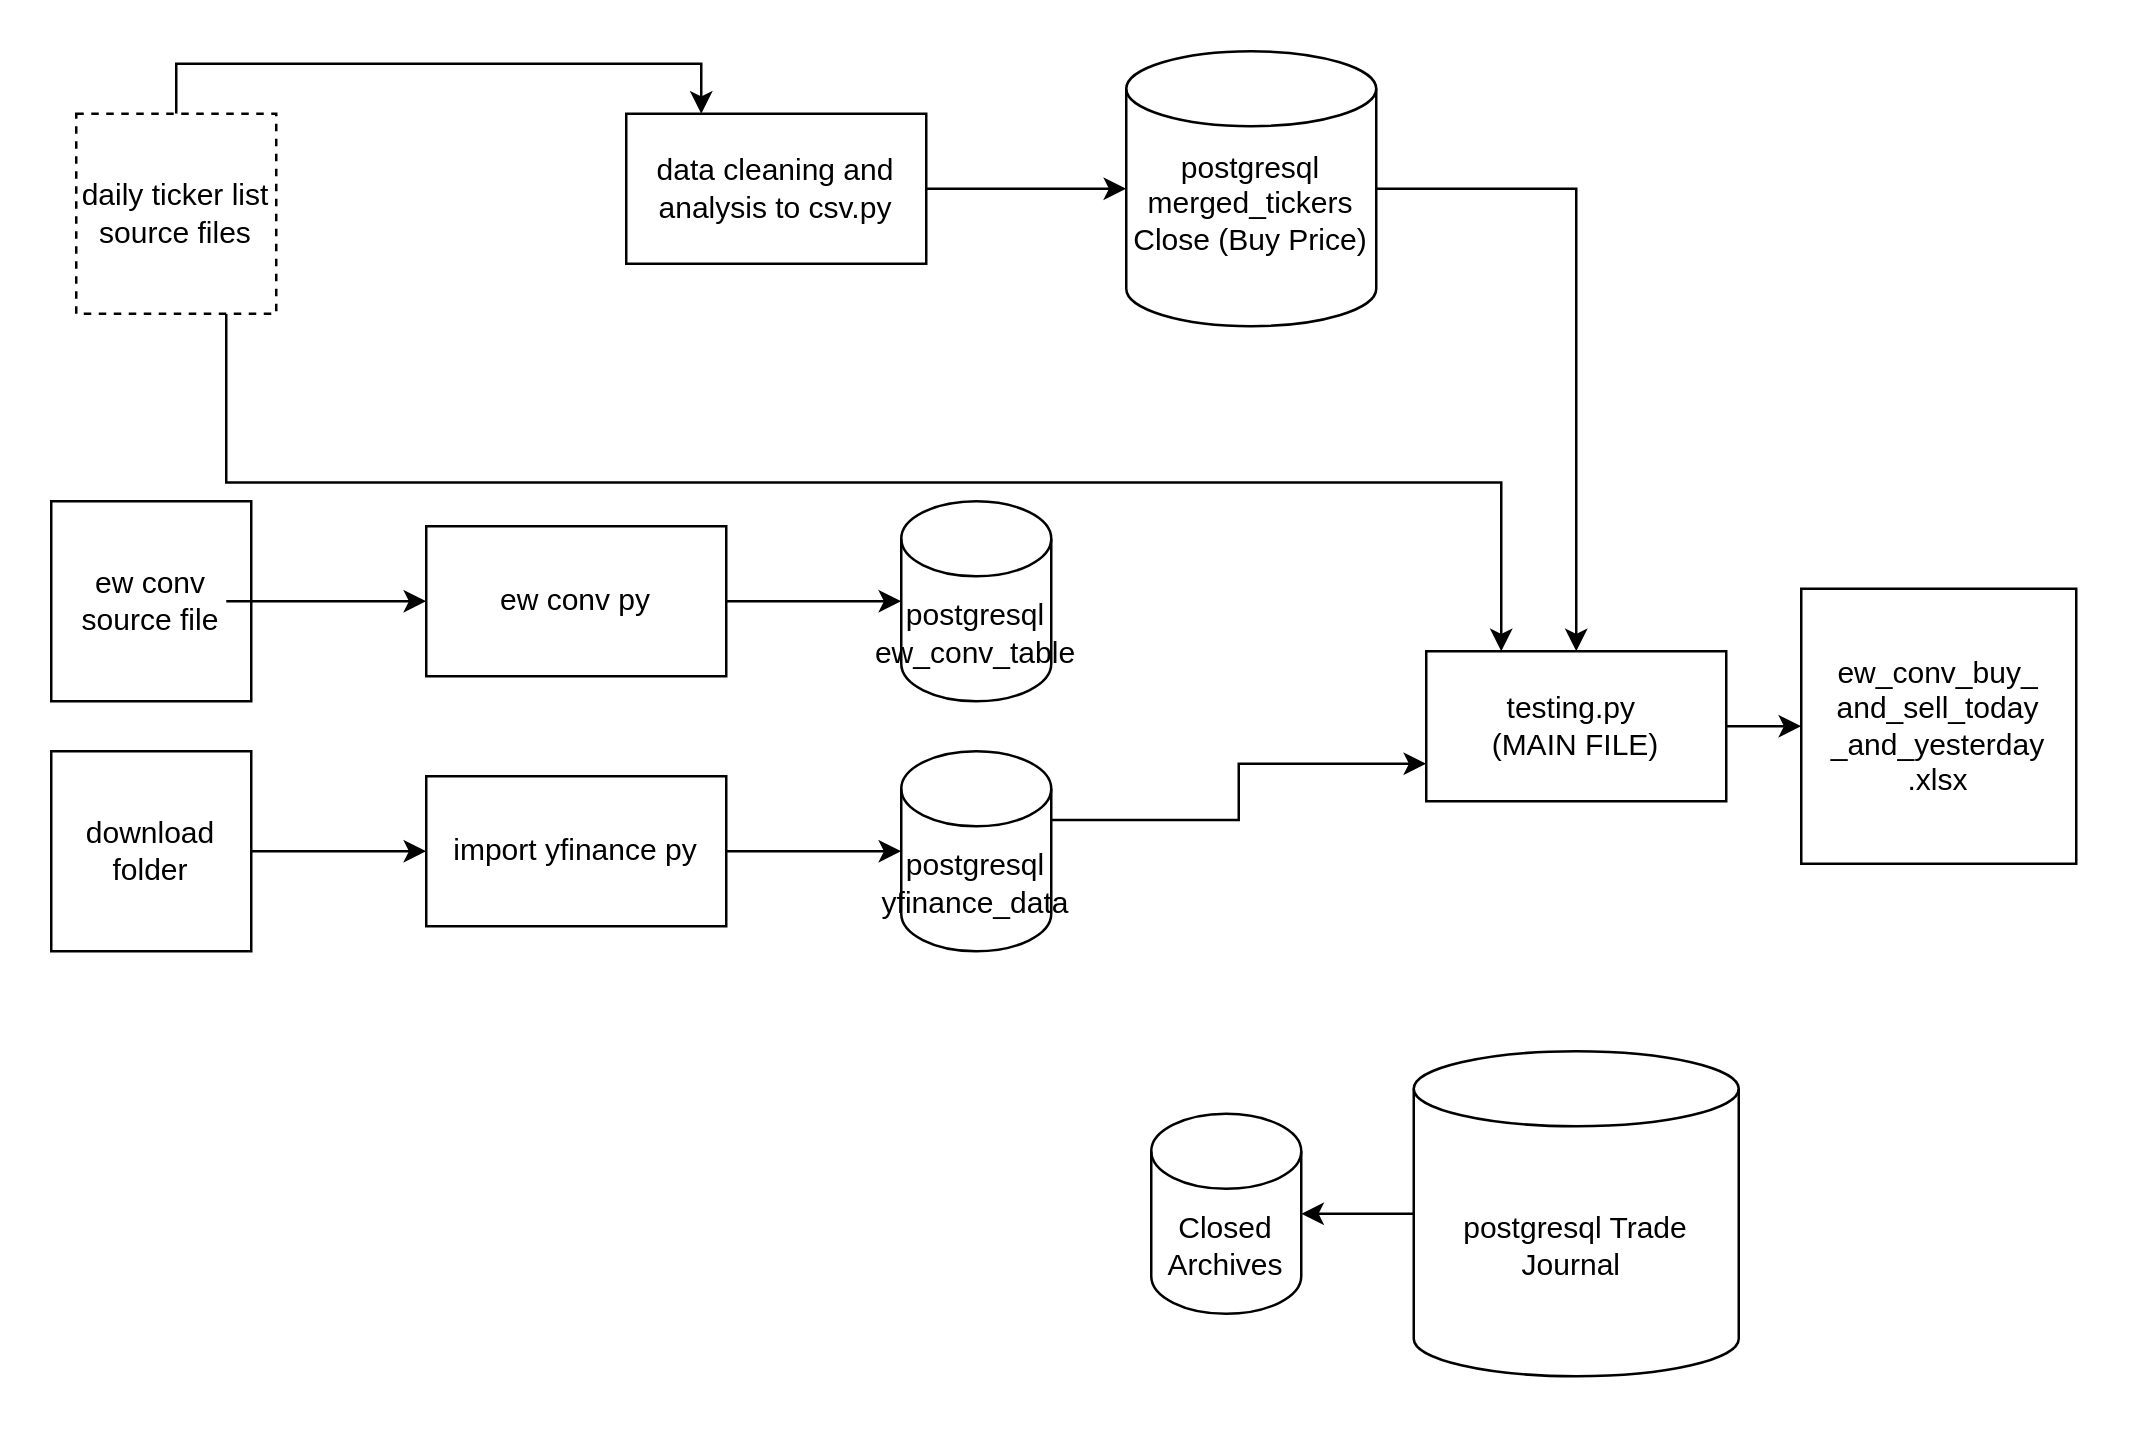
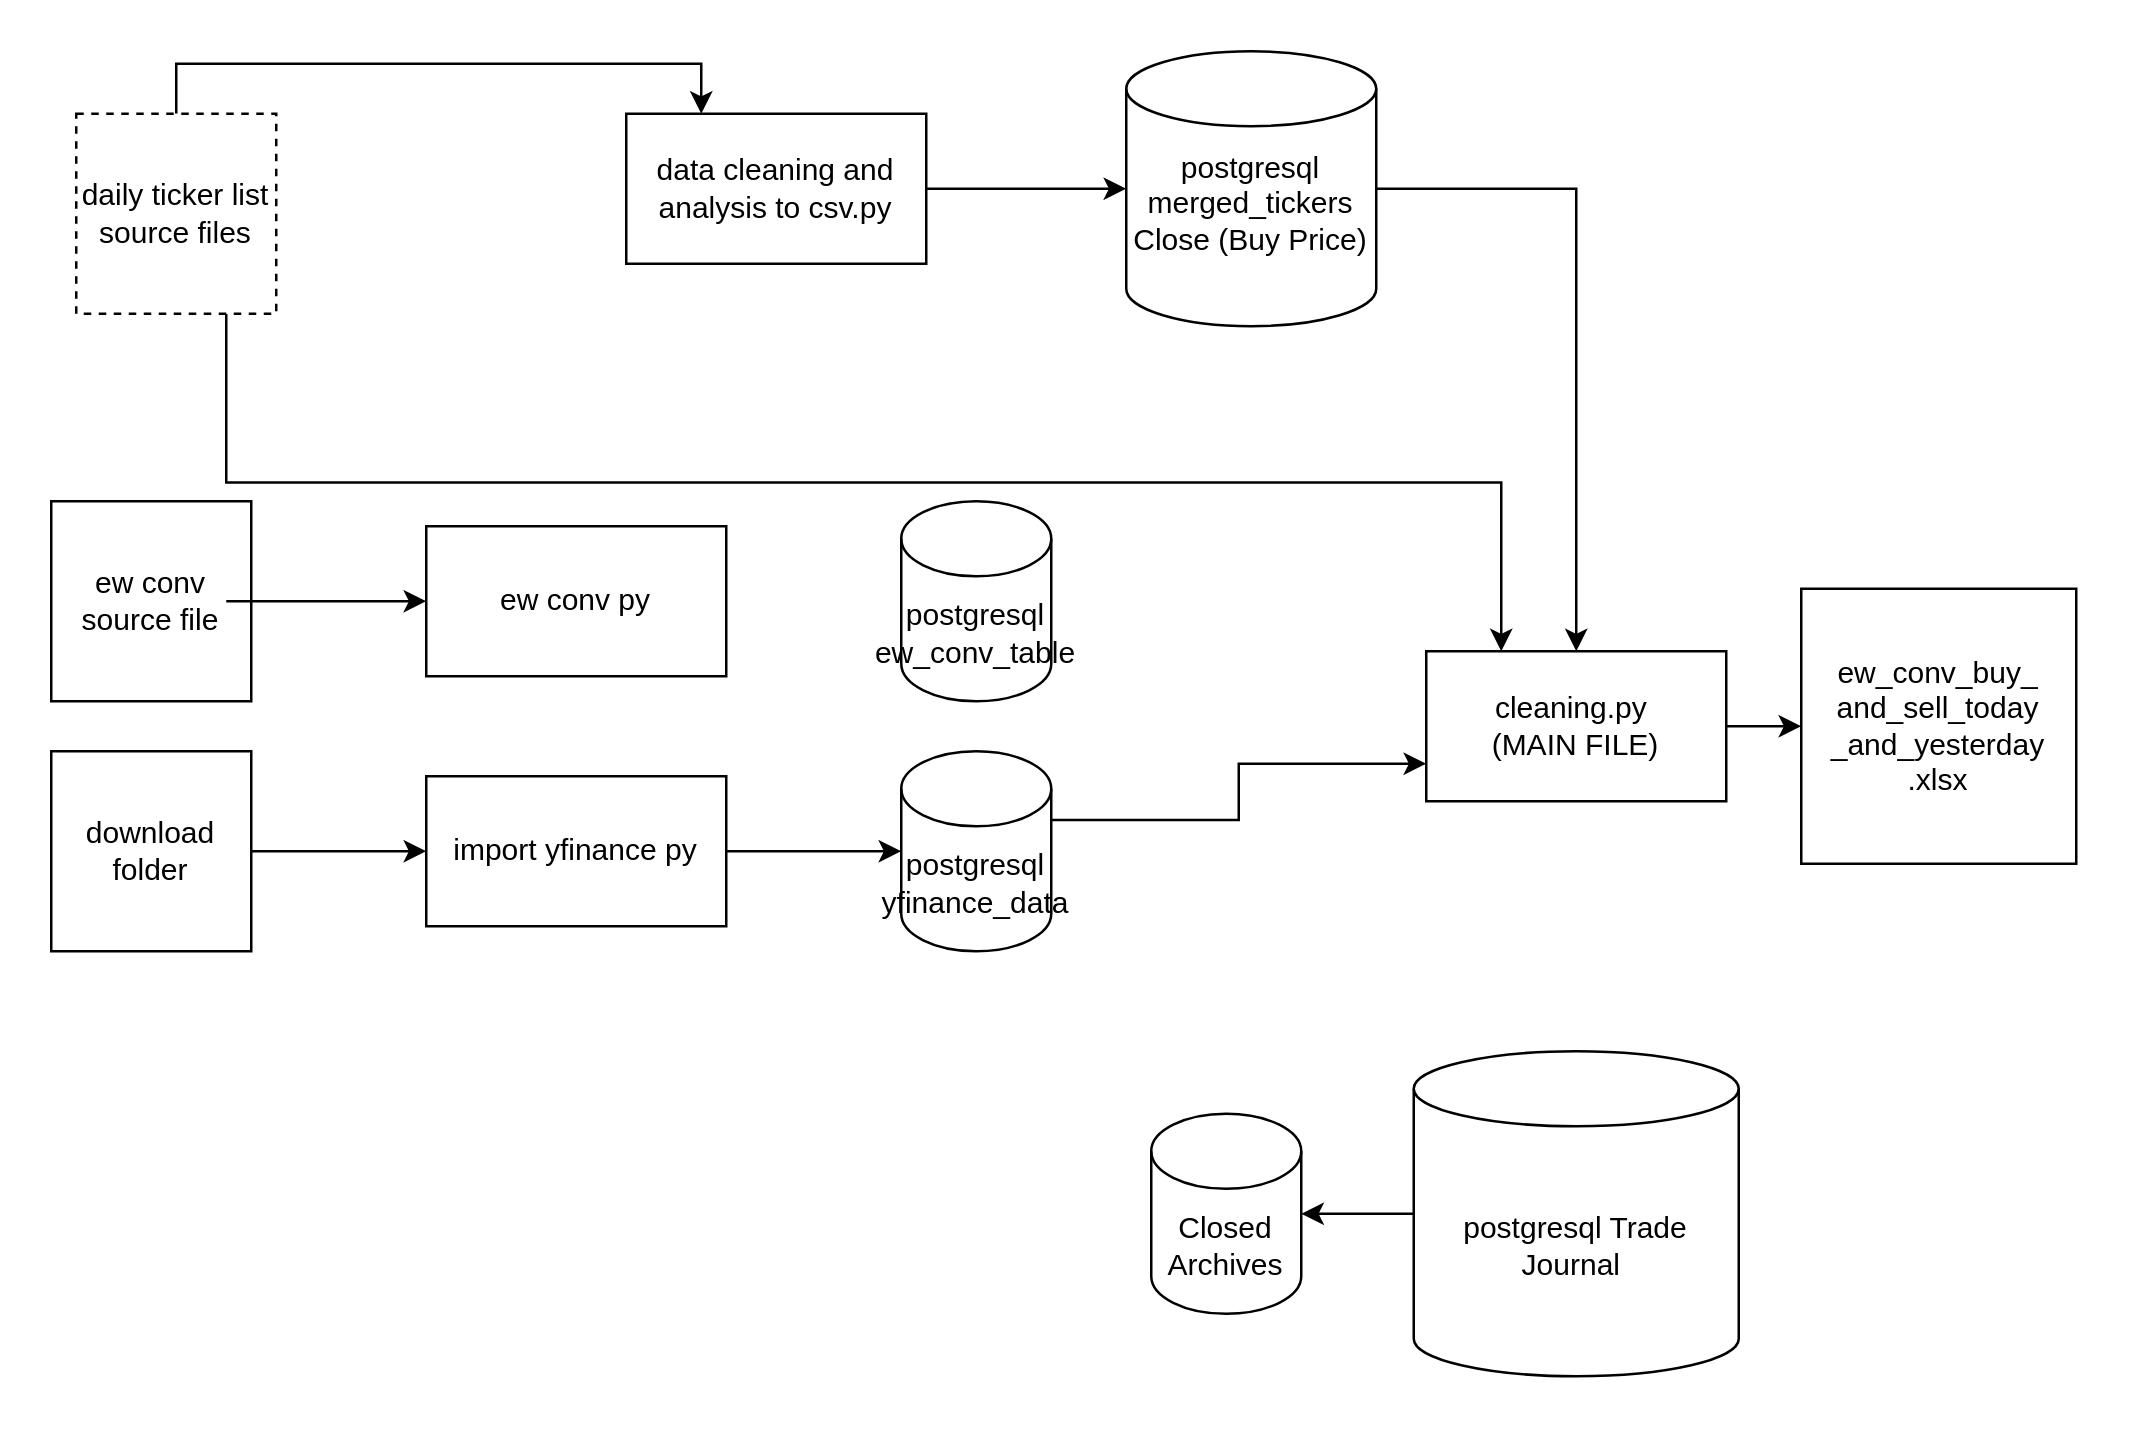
  <mxCell id="0" />
  <mxCell id="1" parent="0" />
- <mxCell id="2" style="edgeStyle=orthogonalEdgeStyle;rounded=0;orthogonalLoop=1;jettySize=auto;html=1;" edge="1" parent="1" source="3" target="17"><mxGeometry relative="1" as="geometry" /></mxCell>
  <mxCell id="3" value="ew conv py" style="rounded=0;whiteSpace=wrap;html=1;" vertex="1" parent="1"><mxGeometry x="170" y="210" width="120" height="60" as="geometry" /></mxCell>
  <mxCell id="4" style="edgeStyle=orthogonalEdgeStyle;rounded=0;orthogonalLoop=1;jettySize=auto;html=1;" edge="1" parent="1" source="5" target="19"><mxGeometry relative="1" as="geometry" /></mxCell>
  <mxCell id="5" value="import yfinance py" style="rounded=0;whiteSpace=wrap;html=1;" vertex="1" parent="1"><mxGeometry x="170" y="310" width="120" height="60" as="geometry" /></mxCell>
  <mxCell id="6" value="ew conv source file" style="whiteSpace=wrap;html=1;aspect=fixed;" vertex="1" parent="1"><mxGeometry x="20" y="200" width="80" height="80" as="geometry" /></mxCell>
  <mxCell id="7" value="" style="endArrow=classic;html=1;rounded=0;entryX=0;entryY=0.5;entryDx=0;entryDy=0;" edge="1" parent="1" target="3"><mxGeometry width="50" height="50" relative="1" as="geometry"><mxPoint x="90" y="240" as="sourcePoint" /><mxPoint x="160" y="240" as="targetPoint" /></mxGeometry></mxCell>
  <mxCell id="8" style="edgeStyle=orthogonalEdgeStyle;rounded=0;orthogonalLoop=1;jettySize=auto;html=1;entryX=0.25;entryY=0;entryDx=0;entryDy=0;exitX=0.5;exitY=0;exitDx=0;exitDy=0;" edge="1" parent="1" source="10" target="13"><mxGeometry relative="1" as="geometry"><mxPoint x="250" y="70" as="targetPoint" /></mxGeometry></mxCell>
  <mxCell id="9" style="edgeStyle=orthogonalEdgeStyle;rounded=0;orthogonalLoop=1;jettySize=auto;html=1;exitX=0.75;exitY=1;exitDx=0;exitDy=0;entryX=0.25;entryY=0;entryDx=0;entryDy=0;" edge="1" parent="1" source="10" target="21"><mxGeometry relative="1" as="geometry" /></mxCell>
  <mxCell id="10" value="daily ticker list source files" style="whiteSpace=wrap;html=1;aspect=fixed;dashed=1;" vertex="1" parent="1"><mxGeometry x="30" y="45" width="80" height="80" as="geometry" /></mxCell>
  <mxCell id="11" value="" style="edgeStyle=orthogonalEdgeStyle;rounded=0;orthogonalLoop=1;jettySize=auto;html=1;" edge="1" parent="1" source="12" target="5"><mxGeometry relative="1" as="geometry" /></mxCell>
  <mxCell id="12" value="download folder" style="whiteSpace=wrap;html=1;aspect=fixed;" vertex="1" parent="1"><mxGeometry x="20" y="300" width="80" height="80" as="geometry" /></mxCell>
  <mxCell id="13" value="data cleaning and analysis to csv.&lt;span style=&quot;background-color: initial;&quot;&gt;py&lt;/span&gt;" style="rounded=0;whiteSpace=wrap;html=1;" vertex="1" parent="1"><mxGeometry x="250" y="45" width="120" height="60" as="geometry" /></mxCell>
  <mxCell id="14" style="edgeStyle=orthogonalEdgeStyle;rounded=0;orthogonalLoop=1;jettySize=auto;html=1;entryX=0.5;entryY=0;entryDx=0;entryDy=0;" edge="1" parent="1" source="15" target="21"><mxGeometry relative="1" as="geometry"><mxPoint x="640" y="190" as="targetPoint" /></mxGeometry></mxCell>
  <mxCell id="15" value="postgresql&lt;div&gt;merged_tickers Close (Buy Price)&lt;div&gt;&lt;br&gt;&lt;/div&gt;&lt;/div&gt;" style="shape=cylinder3;whiteSpace=wrap;html=1;boundedLbl=1;backgroundOutline=1;size=15;" vertex="1" parent="1"><mxGeometry x="450" y="20" width="100" height="110" as="geometry" /></mxCell>
  <mxCell id="16" style="edgeStyle=orthogonalEdgeStyle;rounded=0;orthogonalLoop=1;jettySize=auto;html=1;entryX=0;entryY=0.5;entryDx=0;entryDy=0;entryPerimeter=0;" edge="1" parent="1" source="13" target="15"><mxGeometry relative="1" as="geometry" /></mxCell>
  <mxCell id="17" value="postgresql ew_conv_table" style="shape=cylinder3;whiteSpace=wrap;html=1;boundedLbl=1;backgroundOutline=1;size=15;" vertex="1" parent="1"><mxGeometry x="360" y="200" width="60" height="80" as="geometry" /></mxCell>
  <mxCell id="18" style="edgeStyle=orthogonalEdgeStyle;rounded=0;orthogonalLoop=1;jettySize=auto;html=1;exitX=1;exitY=0;exitDx=0;exitDy=27.5;exitPerimeter=0;entryX=0;entryY=0.75;entryDx=0;entryDy=0;" edge="1" parent="1" source="19" target="21"><mxGeometry relative="1" as="geometry" /></mxCell>
  <mxCell id="19" value="postgresql yfinance_data" style="shape=cylinder3;whiteSpace=wrap;html=1;boundedLbl=1;backgroundOutline=1;size=15;" vertex="1" parent="1"><mxGeometry x="360" y="300" width="60" height="80" as="geometry" /></mxCell>
  <mxCell id="20" style="edgeStyle=orthogonalEdgeStyle;rounded=0;orthogonalLoop=1;jettySize=auto;html=1;entryX=0;entryY=0.5;entryDx=0;entryDy=0;" edge="1" parent="1" source="21" target="25"><mxGeometry relative="1" as="geometry" /></mxCell>
- <mxCell id="21" value="testing.py&amp;nbsp;&lt;div&gt;(MAIN FILE)&lt;/div&gt;" style="rounded=0;whiteSpace=wrap;html=1;" vertex="1" parent="1"><mxGeometry x="570" y="260" width="120" height="60" as="geometry" /></mxCell>
+ <mxCell id="21" value="cleaning.py&amp;nbsp;&lt;div&gt;(MAIN FILE)&lt;/div&gt;" style="rounded=0;whiteSpace=wrap;html=1;" vertex="1" parent="1"><mxGeometry x="570" y="260" width="120" height="60" as="geometry" /></mxCell>
  <mxCell id="22" style="edgeStyle=orthogonalEdgeStyle;rounded=0;orthogonalLoop=1;jettySize=auto;html=1;" edge="1" parent="1" source="23"><mxGeometry relative="1" as="geometry"><mxPoint x="520" y="485" as="targetPoint" /></mxGeometry></mxCell>
  <mxCell id="23" value="postgresql Trade Journal&amp;nbsp;" style="shape=cylinder3;whiteSpace=wrap;html=1;boundedLbl=1;backgroundOutline=1;size=15;" vertex="1" parent="1"><mxGeometry x="565" y="420" width="130" height="130" as="geometry" /></mxCell>
  <mxCell id="24" value="Closed Archives" style="shape=cylinder3;whiteSpace=wrap;html=1;boundedLbl=1;backgroundOutline=1;size=15;" vertex="1" parent="1"><mxGeometry x="460" y="445" width="60" height="80" as="geometry" /></mxCell>
  <mxCell id="25" value="ew_conv_buy_&lt;div&gt;and_sell_today&lt;/div&gt;&lt;div&gt;&lt;span style=&quot;background-color: initial;&quot;&gt;_and_yesterday&lt;/span&gt;&lt;/div&gt;&lt;div&gt;&lt;span style=&quot;background-color: initial;&quot;&gt;.xlsx&lt;/span&gt;&lt;/div&gt;" style="whiteSpace=wrap;html=1;aspect=fixed;" vertex="1" parent="1"><mxGeometry x="720" y="235" width="110" height="110" as="geometry" /></mxCell>
